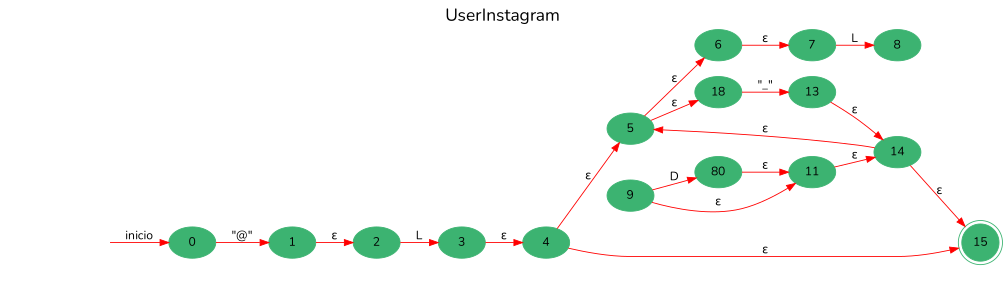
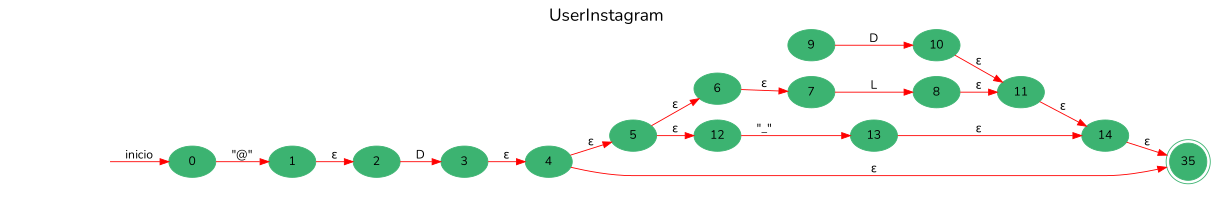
  digraph {
    fontname=Nunito
    fontsize=20
    label=UserInstagram
    labelloc=t
    rankdir=LR
    node [color=mediumseagreen fontname=Nunito style=filled]
    edge [color=red fontname=Nunito]
    0
    1
    2
    3
    4
    5
-   15 [shape=doublecircle]
+   15 [shape=doublecircle label=35]
    6
-   12 [label=18]
+   12
    7
    13
    8
    9
-   10 [label=80]
+   10
    11
    14
    secret_node [color=midnightblue fontcolor=white shape=circle style=invis]
    0 -> 1 [label="\"@\""]
    1 -> 2 [label="ε"]
-   2 -> 3 [label=L]
+   2 -> 3 [label=D]
    3 -> 4 [label="ε"]
    4 -> 5 [label="ε"]
    4 -> 15 [label="ε"]
    5 -> 6 [label="ε"]
    5 -> 12 [label="ε"]
    6 -> 7 [label="ε"]
    12 -> 13 [label="\"_\""]
    7 -> 8 [label=L]
    13 -> 14 [label="ε"]
-   9 -> 11 [label="ε"]
+   8 -> 11 [label="ε"]
    9 -> 10 [label=D]
    10 -> 11 [label="ε"]
    11 -> 14 [label="ε"]
-   14 -> 5 [label="ε"]
    14 -> 15 [label="ε"]
    secret_node -> 0 [label=inicio]
  }
